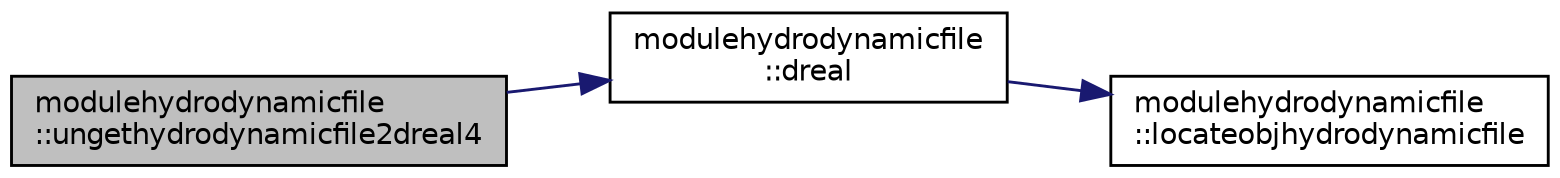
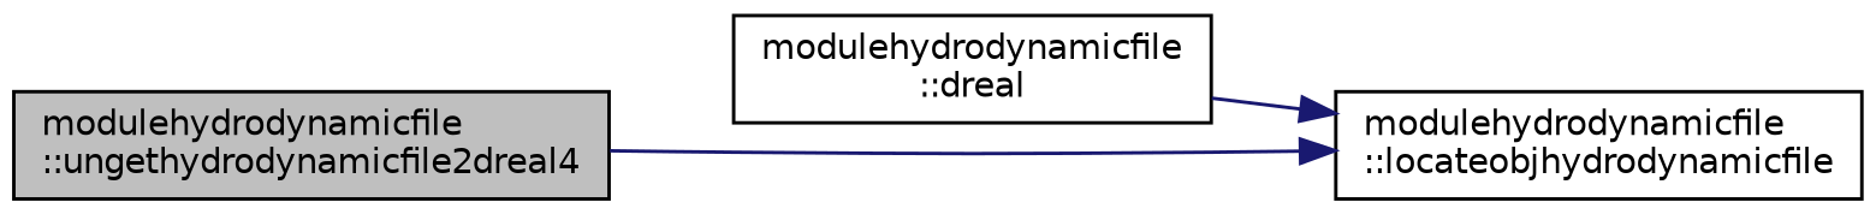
  digraph {
    rankdir=LR
    node [color=black fillcolor=white fontname=Helvetica fontsize=10 shape=record style=filled]
    edge [color=midnightblue fontname=Helvetica fontsize=10 labelfontname=Helvetica labelfontsize=10 style=solid]
    n1 [fillcolor=grey75 fontcolor=black height=0.2 label="modulehydrodynamicfile\l::ungethydrodynamicfile2dreal4" width=0.4]
    n2 [height=0.2 label="modulehydrodynamicfile\l::dreal" width=0.4]
    n3 [height=0.2 label="modulehydrodynamicfile\l::locateobjhydrodynamicfile" width=0.4]
-   n1 -> n2
+   n1 -> n3
    n2 -> n3
  }
